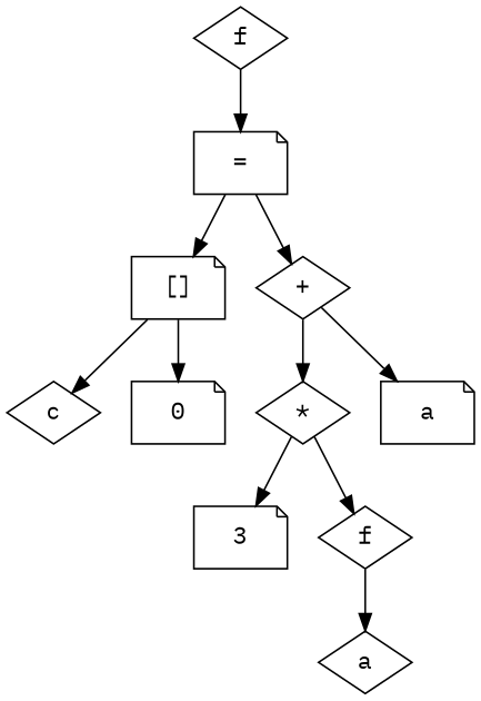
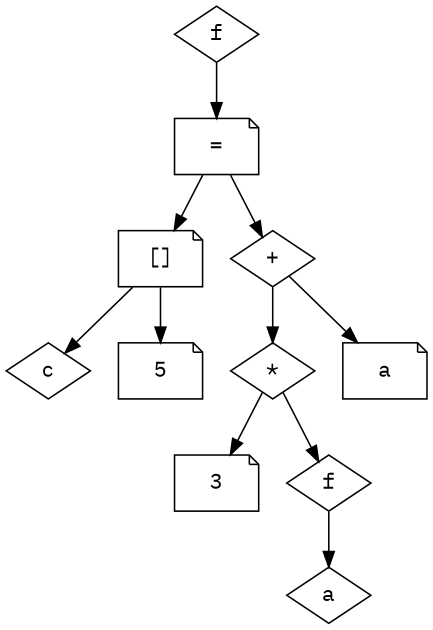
  digraph {
    fontname="IBM Plex Mono"
    node [shape=diamond fontname="IBM Plex Mono"]
    edge [fontname="IBM Plex Mono"]
    n1 [label=f]
    n2 [label="=" shape=note]
    n3 [label="[]" shape=note]
    n4 [label="+"]
    n5 [label=c]
-   n6 [label=0 shape=note]
+   n6 [label=5 shape=note]
    n7 [label="*"]
    n8 [label=a shape=note]
    n9 [label=3 shape=note]
    n10 [label=f]
    n11 [label=a]
    n1 -> n2
    n2 -> n3
    n2 -> n4
    n3 -> n5
    n3 -> n6
    n4 -> n7
    n4 -> n8
    n7 -> n9
    n7 -> n10
    n10 -> n11
  }
